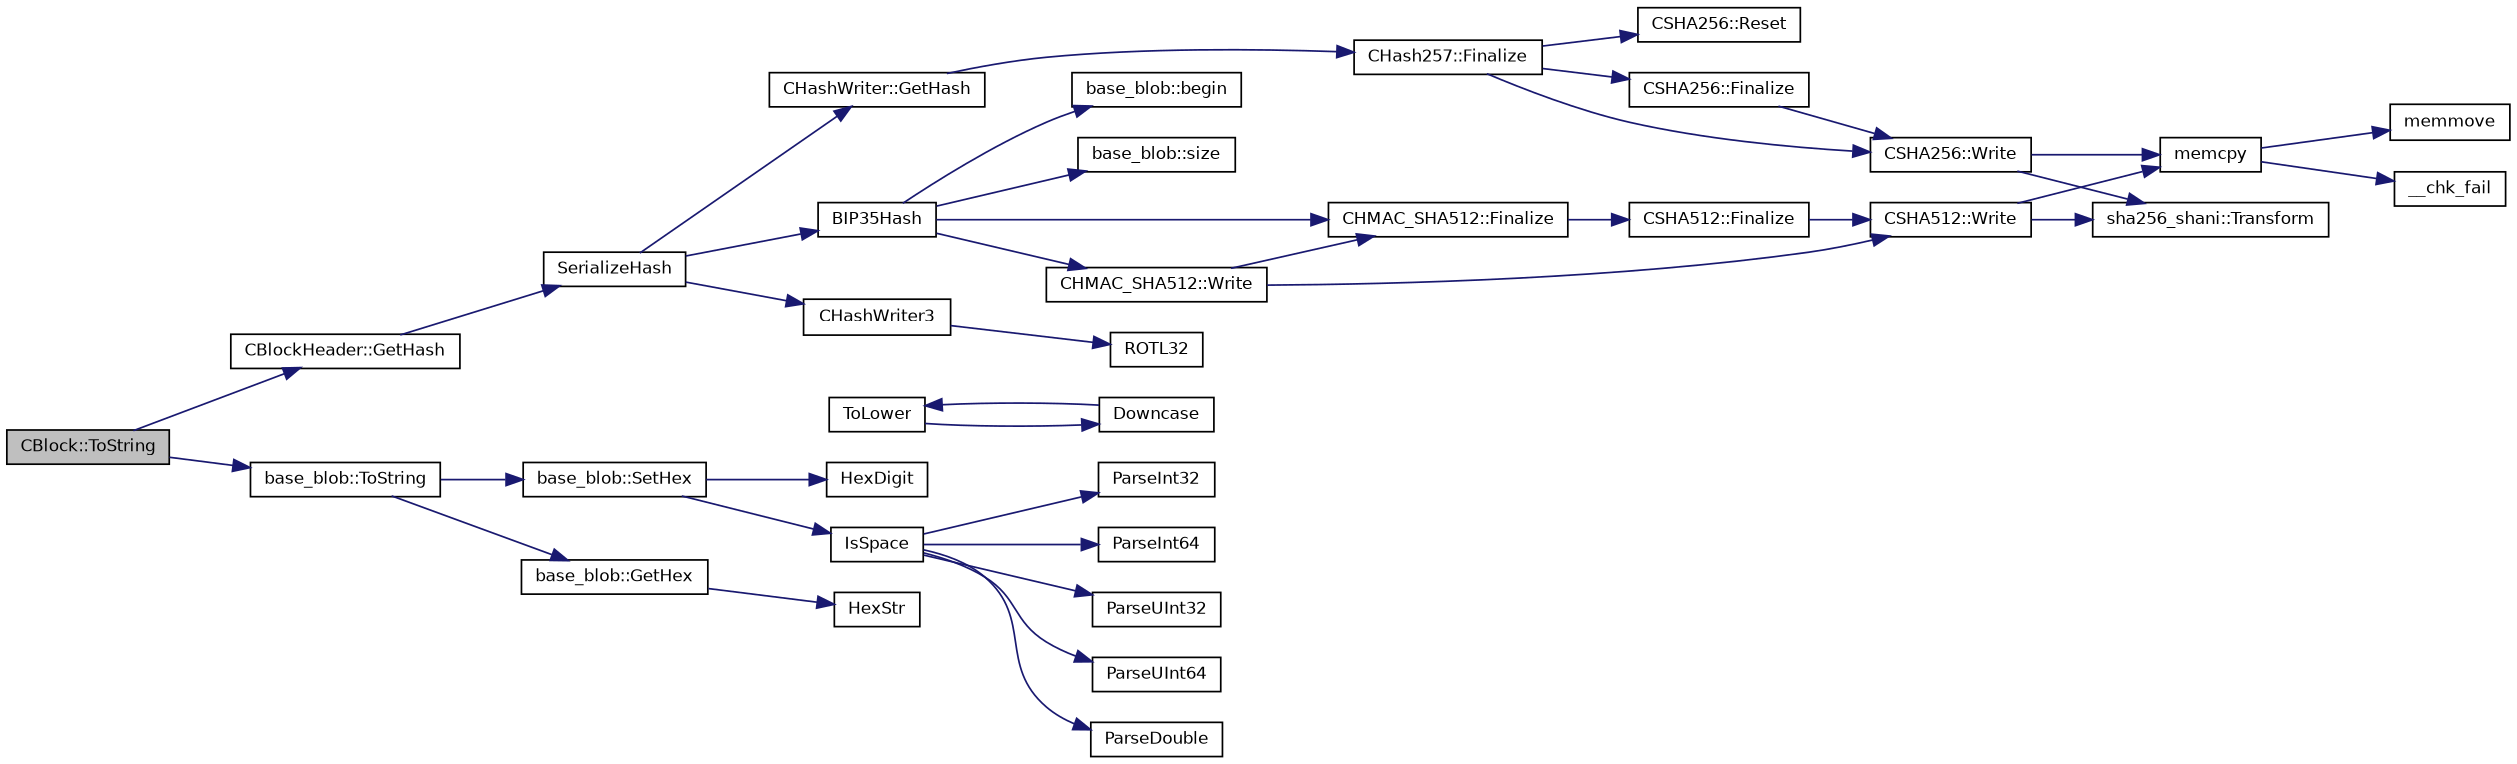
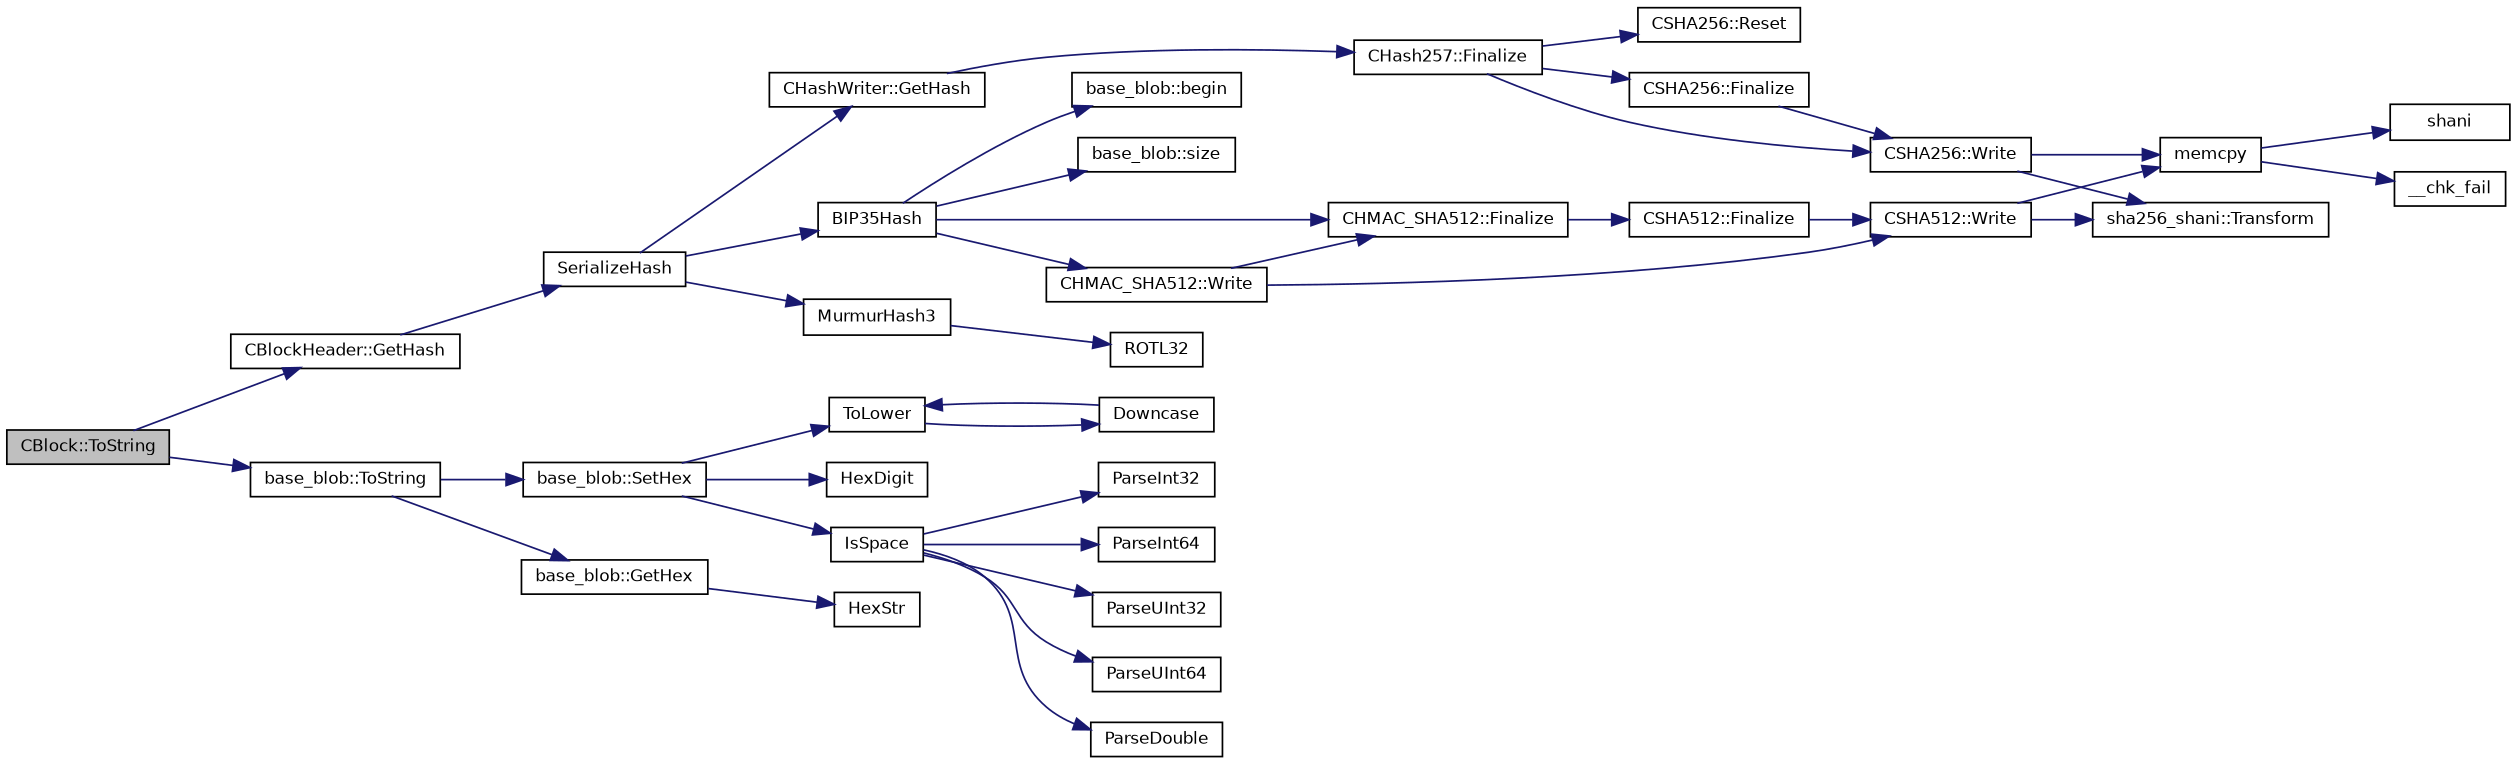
  digraph {
    rankdir=LR
    node [color=black fillcolor=white fontname=Helvetica fontsize=10 shape=record style=filled]
    edge [color=midnightblue fontname=Helvetica fontsize=10 labelfontname=Helvetica labelfontsize=10 style=solid]
    n1 [fillcolor=grey75 fontcolor=black height=0.2 label="CBlock::ToString" width=0.4]
    n2 [height=0.2 label="CBlockHeader::GetHash" width=0.4]
    n3 [height=0.2 label="base_blob::ToString" width=0.4]
    n4 [height=0.2 label=SerializeHash width=0.4]
    n5 [height=0.2 label="base_blob::GetHex" width=0.4]
    n6 [height=0.2 label="base_blob::SetHex" width=0.4]
    n7 [height=0.2 label="CHashWriter::GetHash" width=0.4]
-   n8 [height=0.2 label=CHashWriter3 width=0.4]
+   n8 [height=0.2 label=MurmurHash3 width=0.4]
    n9 [height=0.2 label=BIP35Hash width=0.4]
    n10 [height=0.2 label="CHash257::Finalize" width=0.4]
    n11 [height=0.2 label=ROTL32 width=0.4]
    n12 [height=0.2 label="base_blob::begin" width=0.4]
    n13 [height=0.2 label="base_blob::size" width=0.4]
    n14 [height=0.2 label="CHMAC_SHA512::Write" width=0.4]
    n15 [height=0.2 label="CHMAC_SHA512::Finalize" width=0.4]
    n16 [height=0.2 label="CSHA256::Finalize" width=0.4]
    n17 [height=0.2 label="CSHA256::Write" width=0.4]
    n18 [height=0.2 label="CSHA256::Reset" width=0.4]
    n19 [height=0.2 label=memcpy width=0.4]
    n20 [height=0.2 label="sha256_shani::Transform" width=0.4]
-   n21 [height=0.2 label=memmove width=0.4]
+   n21 [height=0.2 label=shani width=0.4]
    n22 [height=0.2 label=__chk_fail width=0.4]
    n23 [height=0.2 label="CSHA512::Write" width=0.4]
    n24 [height=0.2 label="CSHA512::Finalize" width=0.4]
    n25 [height=0.2 label=HexStr width=0.4]
    n26 [height=0.2 label=IsSpace width=0.4]
    n27 [height=0.2 label=ToLower width=0.4]
    n28 [height=0.2 label=HexDigit width=0.4]
    n29 [height=0.2 label=ParseInt32 width=0.4]
    n30 [height=0.2 label=ParseInt64 width=0.4]
    n31 [height=0.2 label=ParseUInt32 width=0.4]
    n32 [height=0.2 label=ParseUInt64 width=0.4]
    n33 [height=0.2 label=ParseDouble width=0.4]
    n34 [height=0.2 label=Downcase width=0.4]
    n1 -> n2
    n1 -> n3
    n2 -> n4
    n3 -> n5
    n3 -> n6
    n4 -> n7
    n4 -> n8
    n4 -> n9
    n5 -> n25
    n6 -> n26
+   n6 -> n27
    n6 -> n28
    n7 -> n10
    n8 -> n11
    n9 -> n12
    n9 -> n13
    n9 -> n14
    n9 -> n15
    n10 -> n16
    n10 -> n17
    n10 -> n18
    n14 -> n15
    n14 -> n23
    n15 -> n24
    n16 -> n17
    n17 -> n19
    n17 -> n20
    n19 -> n21
    n19 -> n22
    n23 -> n19
    n23 -> n20
    n24 -> n23
    n26 -> n29
    n26 -> n30
    n26 -> n31
    n26 -> n32
    n26 -> n33
    n27 -> n34
    n34 -> n27
  }
